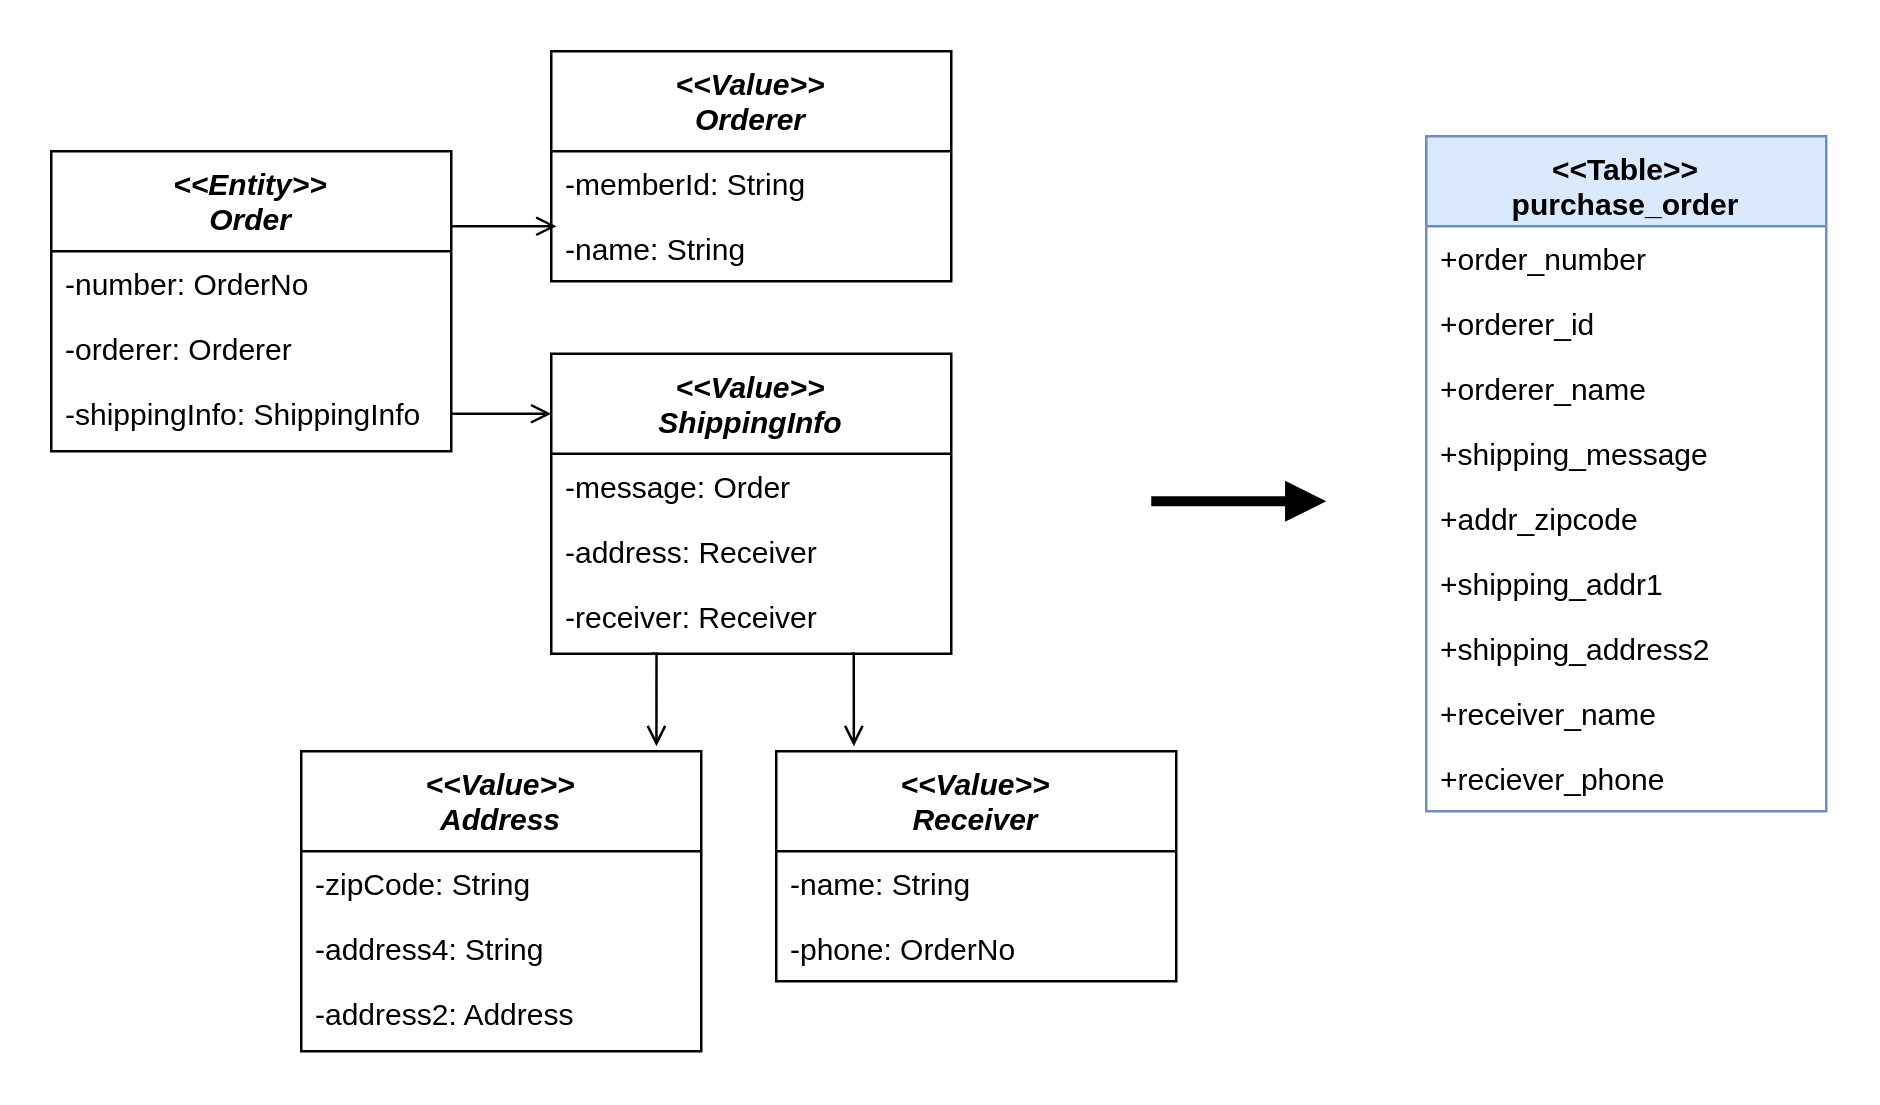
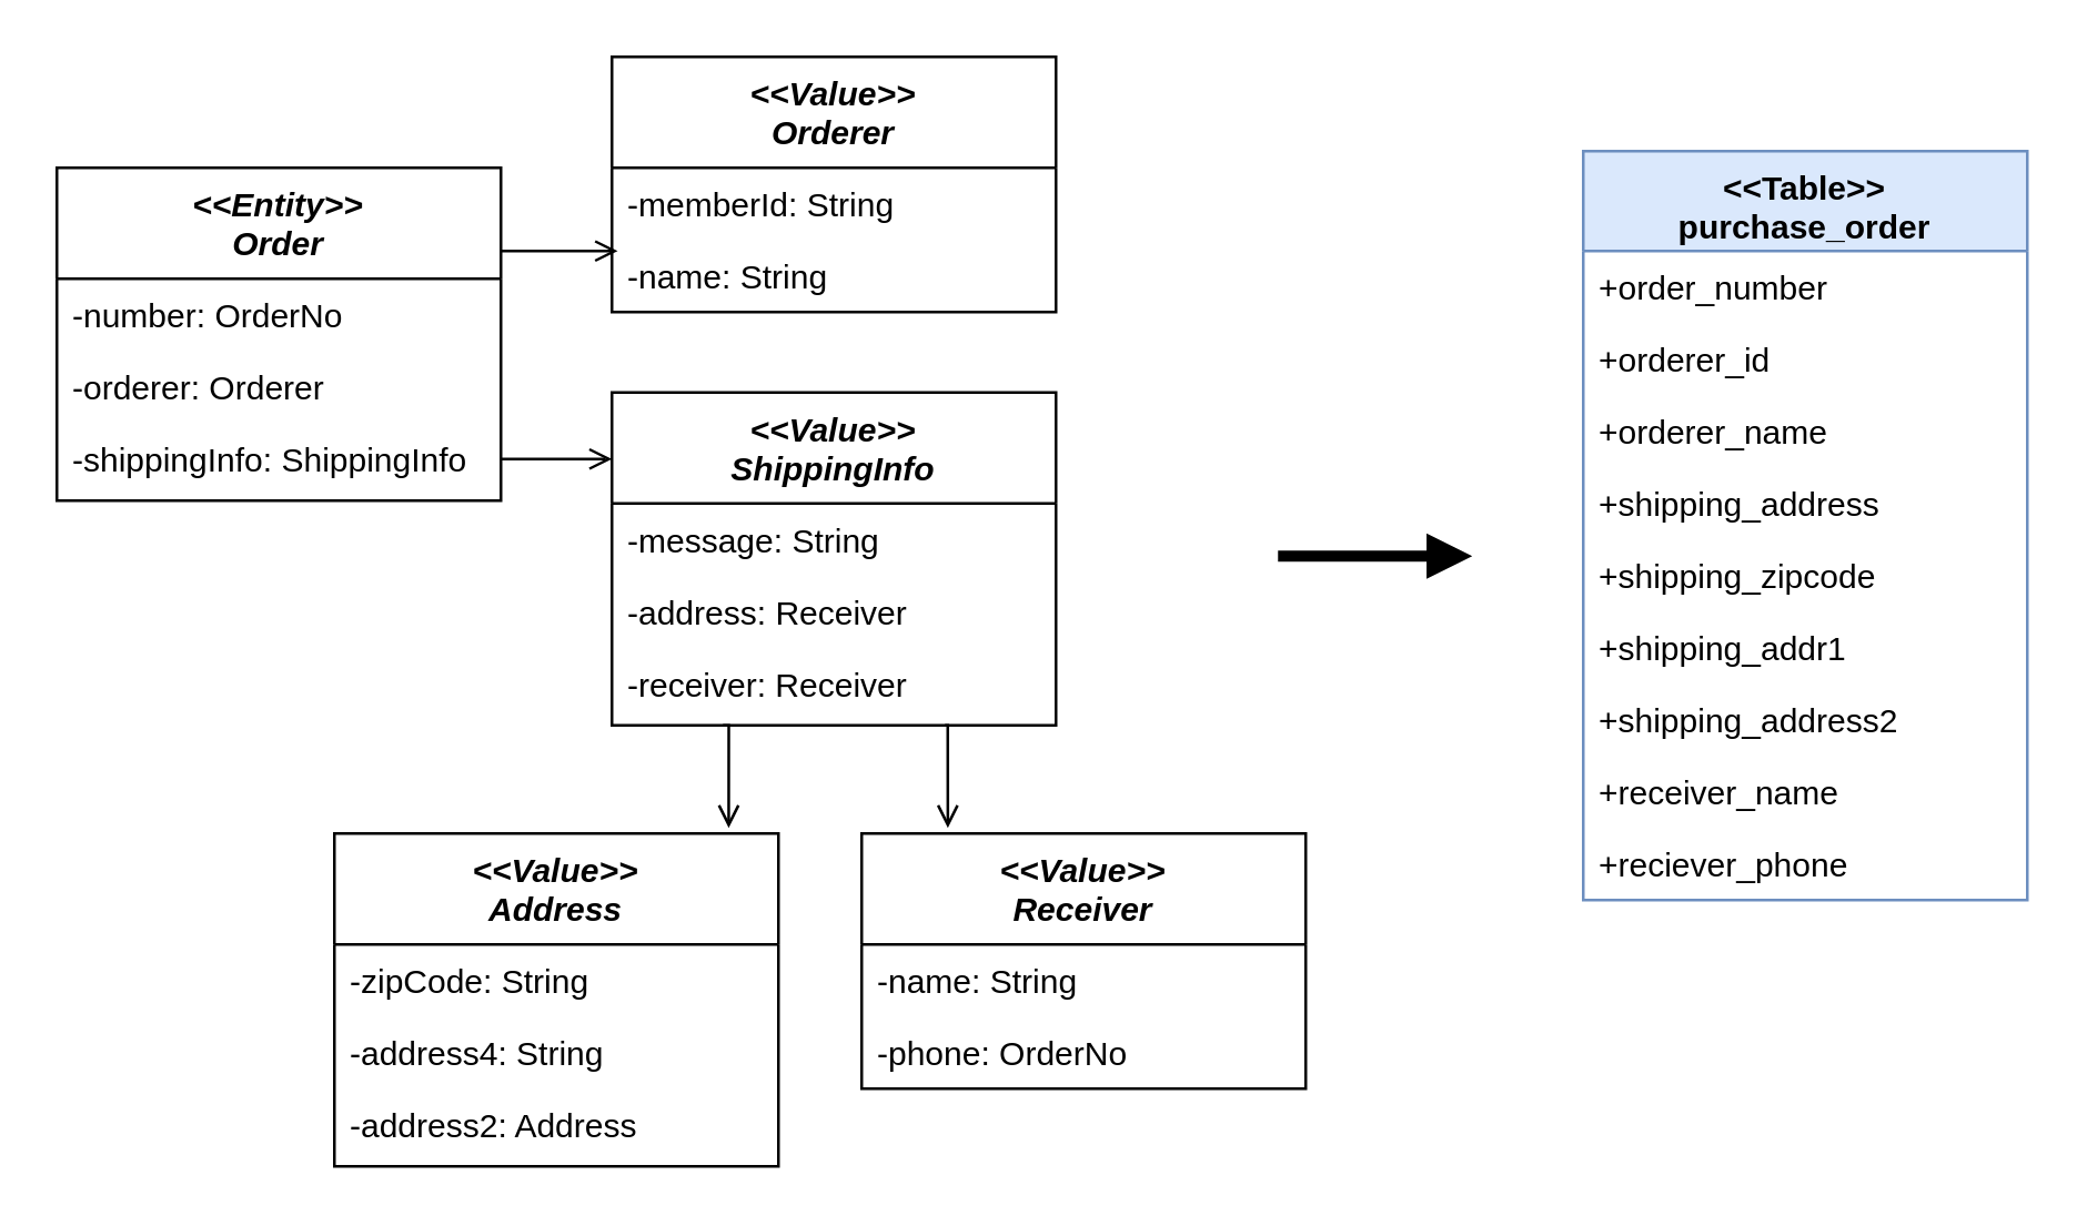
  <mxCell id="0" />
  <mxCell id="1" parent="0" />
  <mxCell id="2" value="&lt;&lt;Entity&gt;&gt;&#10;Order" style="swimlane;fontStyle=3;align=center;verticalAlign=top;childLayout=stackLayout;horizontal=1;startSize=40;horizontalStack=0;resizeParent=1;resizeLast=0;collapsible=1;marginBottom=0;rounded=0;shadow=0;strokeWidth=1;" vertex="1" parent="1"><mxGeometry x="20" y="60" width="160" height="120" as="geometry"><mxRectangle x="230" y="140" width="160" height="26" as="alternateBounds" /></mxGeometry></mxCell>
  <mxCell id="3" value="-number: OrderNo" style="text;align=left;verticalAlign=top;spacingLeft=4;spacingRight=4;overflow=hidden;rotatable=0;points=[[0,0.5],[1,0.5]];portConstraint=eastwest;" vertex="1" parent="2"><mxGeometry y="40" width="160" height="26" as="geometry" /></mxCell>
  <mxCell id="4" value="-orderer: Orderer" style="text;align=left;verticalAlign=top;spacingLeft=4;spacingRight=4;overflow=hidden;rotatable=0;points=[[0,0.5],[1,0.5]];portConstraint=eastwest;rounded=0;shadow=0;html=0;" vertex="1" parent="2"><mxGeometry y="66" width="160" height="26" as="geometry" /></mxCell>
  <mxCell id="5" value="-shippingInfo: ShippingInfo" style="text;align=left;verticalAlign=top;spacingLeft=4;spacingRight=4;overflow=hidden;rotatable=0;points=[[0,0.5],[1,0.5]];portConstraint=eastwest;rounded=0;shadow=0;html=0;" vertex="1" parent="2"><mxGeometry y="92" width="160" height="26" as="geometry" /></mxCell>
  <mxCell id="6" value="&lt;&lt;Value&gt;&gt;&#10;Orderer" style="swimlane;fontStyle=3;align=center;verticalAlign=top;childLayout=stackLayout;horizontal=1;startSize=40;horizontalStack=0;resizeParent=1;resizeLast=0;collapsible=1;marginBottom=0;rounded=0;shadow=0;strokeWidth=1;" vertex="1" parent="1"><mxGeometry x="220" y="20" width="160" height="92" as="geometry"><mxRectangle x="230" y="140" width="160" height="26" as="alternateBounds" /></mxGeometry></mxCell>
  <mxCell id="7" value="-memberId: String" style="text;align=left;verticalAlign=top;spacingLeft=4;spacingRight=4;overflow=hidden;rotatable=0;points=[[0,0.5],[1,0.5]];portConstraint=eastwest;" vertex="1" parent="6"><mxGeometry y="40" width="160" height="26" as="geometry" /></mxCell>
  <mxCell id="8" value="-name: String" style="text;align=left;verticalAlign=top;spacingLeft=4;spacingRight=4;overflow=hidden;rotatable=0;points=[[0,0.5],[1,0.5]];portConstraint=eastwest;rounded=0;shadow=0;html=0;" vertex="1" parent="6"><mxGeometry y="66" width="160" height="26" as="geometry" /></mxCell>
  <mxCell id="9" value="&lt;&lt;Value&gt;&gt;&#10;ShippingInfo" style="swimlane;fontStyle=3;align=center;verticalAlign=top;childLayout=stackLayout;horizontal=1;startSize=40;horizontalStack=0;resizeParent=1;resizeLast=0;collapsible=1;marginBottom=0;rounded=0;shadow=0;strokeWidth=1;" vertex="1" parent="1"><mxGeometry x="220" y="141" width="160" height="120" as="geometry"><mxRectangle x="230" y="140" width="160" height="26" as="alternateBounds" /></mxGeometry></mxCell>
- <mxCell id="10" value="-message: Order" style="text;align=left;verticalAlign=top;spacingLeft=4;spacingRight=4;overflow=hidden;rotatable=0;points=[[0,0.5],[1,0.5]];portConstraint=eastwest;" vertex="1" parent="9"><mxGeometry y="40" width="160" height="26" as="geometry" /></mxCell>
+ <mxCell id="10" value="-message: String" style="text;align=left;verticalAlign=top;spacingLeft=4;spacingRight=4;overflow=hidden;rotatable=0;points=[[0,0.5],[1,0.5]];portConstraint=eastwest;" vertex="1" parent="9"><mxGeometry y="40" width="160" height="26" as="geometry" /></mxCell>
  <mxCell id="11" value="-address: Receiver" style="text;align=left;verticalAlign=top;spacingLeft=4;spacingRight=4;overflow=hidden;rotatable=0;points=[[0,0.5],[1,0.5]];portConstraint=eastwest;rounded=0;shadow=0;html=0;" vertex="1" parent="9"><mxGeometry y="66" width="160" height="26" as="geometry" /></mxCell>
  <mxCell id="12" value="-receiver: Receiver" style="text;align=left;verticalAlign=top;spacingLeft=4;spacingRight=4;overflow=hidden;rotatable=0;points=[[0,0.5],[1,0.5]];portConstraint=eastwest;rounded=0;shadow=0;html=0;" vertex="1" parent="9"><mxGeometry y="92" width="160" height="26" as="geometry" /></mxCell>
  <mxCell id="13" value="&lt;&lt;Value&gt;&gt;&#10;Address" style="swimlane;fontStyle=3;align=center;verticalAlign=top;childLayout=stackLayout;horizontal=1;startSize=40;horizontalStack=0;resizeParent=1;resizeLast=0;collapsible=1;marginBottom=0;rounded=0;shadow=0;strokeWidth=1;" vertex="1" parent="1"><mxGeometry x="120" y="300" width="160" height="120" as="geometry"><mxRectangle x="230" y="140" width="160" height="26" as="alternateBounds" /></mxGeometry></mxCell>
  <mxCell id="14" value="-zipCode: String" style="text;align=left;verticalAlign=top;spacingLeft=4;spacingRight=4;overflow=hidden;rotatable=0;points=[[0,0.5],[1,0.5]];portConstraint=eastwest;" vertex="1" parent="13"><mxGeometry y="40" width="160" height="26" as="geometry" /></mxCell>
  <mxCell id="15" value="-address4: String" style="text;align=left;verticalAlign=top;spacingLeft=4;spacingRight=4;overflow=hidden;rotatable=0;points=[[0,0.5],[1,0.5]];portConstraint=eastwest;rounded=0;shadow=0;html=0;" vertex="1" parent="13"><mxGeometry y="66" width="160" height="26" as="geometry" /></mxCell>
  <mxCell id="16" value="-address2: Address" style="text;align=left;verticalAlign=top;spacingLeft=4;spacingRight=4;overflow=hidden;rotatable=0;points=[[0,0.5],[1,0.5]];portConstraint=eastwest;rounded=0;shadow=0;html=0;" vertex="1" parent="13"><mxGeometry y="92" width="160" height="26" as="geometry" /></mxCell>
  <mxCell id="17" value="&lt;&lt;Value&gt;&gt;&#10;Receiver" style="swimlane;fontStyle=3;align=center;verticalAlign=top;childLayout=stackLayout;horizontal=1;startSize=40;horizontalStack=0;resizeParent=1;resizeLast=0;collapsible=1;marginBottom=0;rounded=0;shadow=0;strokeWidth=1;" vertex="1" parent="1"><mxGeometry x="310" y="300" width="160" height="92" as="geometry"><mxRectangle x="230" y="140" width="160" height="26" as="alternateBounds" /></mxGeometry></mxCell>
  <mxCell id="18" value="-name: String" style="text;align=left;verticalAlign=top;spacingLeft=4;spacingRight=4;overflow=hidden;rotatable=0;points=[[0,0.5],[1,0.5]];portConstraint=eastwest;" vertex="1" parent="17"><mxGeometry y="40" width="160" height="26" as="geometry" /></mxCell>
  <mxCell id="19" value="-phone: OrderNo" style="text;align=left;verticalAlign=top;spacingLeft=4;spacingRight=4;overflow=hidden;rotatable=0;points=[[0,0.5],[1,0.5]];portConstraint=eastwest;rounded=0;shadow=0;html=0;" vertex="1" parent="17"><mxGeometry y="66" width="160" height="26" as="geometry" /></mxCell>
  <mxCell id="20" value="&lt;&lt;Table&gt;&gt;&#10;purchase_order" style="swimlane;fontStyle=1;align=center;verticalAlign=top;childLayout=stackLayout;horizontal=1;startSize=36;horizontalStack=0;resizeParent=1;resizeLast=0;collapsible=1;marginBottom=0;rounded=0;shadow=0;strokeWidth=1;fillColor=#dae8fc;strokeColor=#6c8ebf;" vertex="1" parent="1"><mxGeometry x="570" y="54" width="160" height="270" as="geometry"><mxRectangle x="550" y="140" width="160" height="26" as="alternateBounds" /></mxGeometry></mxCell>
  <mxCell id="21" value="+order_number" style="text;align=left;verticalAlign=top;spacingLeft=4;spacingRight=4;overflow=hidden;rotatable=0;points=[[0,0.5],[1,0.5]];portConstraint=eastwest;" vertex="1" parent="20"><mxGeometry y="36" width="160" height="26" as="geometry" /></mxCell>
  <mxCell id="22" value="+orderer_id" style="text;align=left;verticalAlign=top;spacingLeft=4;spacingRight=4;overflow=hidden;rotatable=0;points=[[0,0.5],[1,0.5]];portConstraint=eastwest;rounded=0;shadow=0;html=0;" vertex="1" parent="20"><mxGeometry y="62" width="160" height="26" as="geometry" /></mxCell>
  <mxCell id="23" value="+orderer_name" style="text;align=left;verticalAlign=top;spacingLeft=4;spacingRight=4;overflow=hidden;rotatable=0;points=[[0,0.5],[1,0.5]];portConstraint=eastwest;rounded=0;shadow=0;html=0;" vertex="1" parent="20"><mxGeometry y="88" width="160" height="26" as="geometry" /></mxCell>
- <mxCell id="24" value="+shipping_message" style="text;align=left;verticalAlign=top;spacingLeft=4;spacingRight=4;overflow=hidden;rotatable=0;points=[[0,0.5],[1,0.5]];portConstraint=eastwest;rounded=0;shadow=0;html=0;" vertex="1" parent="20"><mxGeometry y="114" width="160" height="26" as="geometry" /></mxCell>
- <mxCell id="25" value="+addr_zipcode" style="text;align=left;verticalAlign=top;spacingLeft=4;spacingRight=4;overflow=hidden;rotatable=0;points=[[0,0.5],[1,0.5]];portConstraint=eastwest;rounded=0;shadow=0;html=0;" vertex="1" parent="20"><mxGeometry y="140" width="160" height="26" as="geometry" /></mxCell>
+ <mxCell id="24" value="+shipping_address" style="text;align=left;verticalAlign=top;spacingLeft=4;spacingRight=4;overflow=hidden;rotatable=0;points=[[0,0.5],[1,0.5]];portConstraint=eastwest;rounded=0;shadow=0;html=0;" vertex="1" parent="20"><mxGeometry y="114" width="160" height="26" as="geometry" /></mxCell>
+ <mxCell id="25" value="+shipping_zipcode" style="text;align=left;verticalAlign=top;spacingLeft=4;spacingRight=4;overflow=hidden;rotatable=0;points=[[0,0.5],[1,0.5]];portConstraint=eastwest;rounded=0;shadow=0;html=0;" vertex="1" parent="20"><mxGeometry y="140" width="160" height="26" as="geometry" /></mxCell>
  <mxCell id="26" value="+shipping_addr1" style="text;align=left;verticalAlign=top;spacingLeft=4;spacingRight=4;overflow=hidden;rotatable=0;points=[[0,0.5],[1,0.5]];portConstraint=eastwest;" vertex="1" parent="20"><mxGeometry y="166" width="160" height="26" as="geometry" /></mxCell>
  <mxCell id="27" value="+shipping_address2" style="text;align=left;verticalAlign=top;spacingLeft=4;spacingRight=4;overflow=hidden;rotatable=0;points=[[0,0.5],[1,0.5]];portConstraint=eastwest;" vertex="1" parent="20"><mxGeometry y="192" width="160" height="26" as="geometry" /></mxCell>
  <mxCell id="28" value="+receiver_name" style="text;align=left;verticalAlign=top;spacingLeft=4;spacingRight=4;overflow=hidden;rotatable=0;points=[[0,0.5],[1,0.5]];portConstraint=eastwest;" vertex="1" parent="20"><mxGeometry y="218" width="160" height="26" as="geometry" /></mxCell>
  <mxCell id="29" value="+reciever_phone" style="text;align=left;verticalAlign=top;spacingLeft=4;spacingRight=4;overflow=hidden;rotatable=0;points=[[0,0.5],[1,0.5]];portConstraint=eastwest;" vertex="1" parent="20"><mxGeometry y="244" width="160" height="26" as="geometry" /></mxCell>
  <mxCell id="30" style="edgeStyle=orthogonalEdgeStyle;rounded=0;orthogonalLoop=1;jettySize=auto;html=1;exitX=1;exitY=0.25;exitDx=0;exitDy=0;entryX=0.013;entryY=0.154;entryDx=0;entryDy=0;entryPerimeter=0;endArrow=open;endFill=0;" edge="1" parent="1" source="2" target="8"><mxGeometry relative="1" as="geometry" /></mxCell>
  <mxCell id="31" style="edgeStyle=orthogonalEdgeStyle;rounded=0;orthogonalLoop=1;jettySize=auto;html=1;exitX=1;exitY=0.5;exitDx=0;exitDy=0;entryX=0;entryY=0.2;entryDx=0;entryDy=0;entryPerimeter=0;endArrow=open;endFill=0;" edge="1" parent="1" source="5" target="9"><mxGeometry relative="1" as="geometry" /></mxCell>
  <mxCell id="32" style="edgeStyle=orthogonalEdgeStyle;rounded=0;orthogonalLoop=1;jettySize=auto;html=1;exitX=0.25;exitY=1;exitDx=0;exitDy=0;entryX=0.888;entryY=-0.017;entryDx=0;entryDy=0;entryPerimeter=0;endArrow=open;endFill=0;" edge="1" parent="1" source="9" target="13"><mxGeometry relative="1" as="geometry" /></mxCell>
  <mxCell id="33" style="edgeStyle=orthogonalEdgeStyle;rounded=0;orthogonalLoop=1;jettySize=auto;html=1;exitX=0.75;exitY=1;exitDx=0;exitDy=0;entryX=0.194;entryY=-0.022;entryDx=0;entryDy=0;entryPerimeter=0;endArrow=open;endFill=0;" edge="1" parent="1" source="9" target="17"><mxGeometry relative="1" as="geometry" /></mxCell>
  <mxCell id="34" value="" style="endArrow=block;html=1;rounded=0;strokeWidth=4;endFill=1;" edge="1" parent="1"><mxGeometry width="50" height="50" relative="1" as="geometry"><mxPoint x="460" y="200" as="sourcePoint" /><mxPoint x="530" y="200" as="targetPoint" /></mxGeometry></mxCell>
